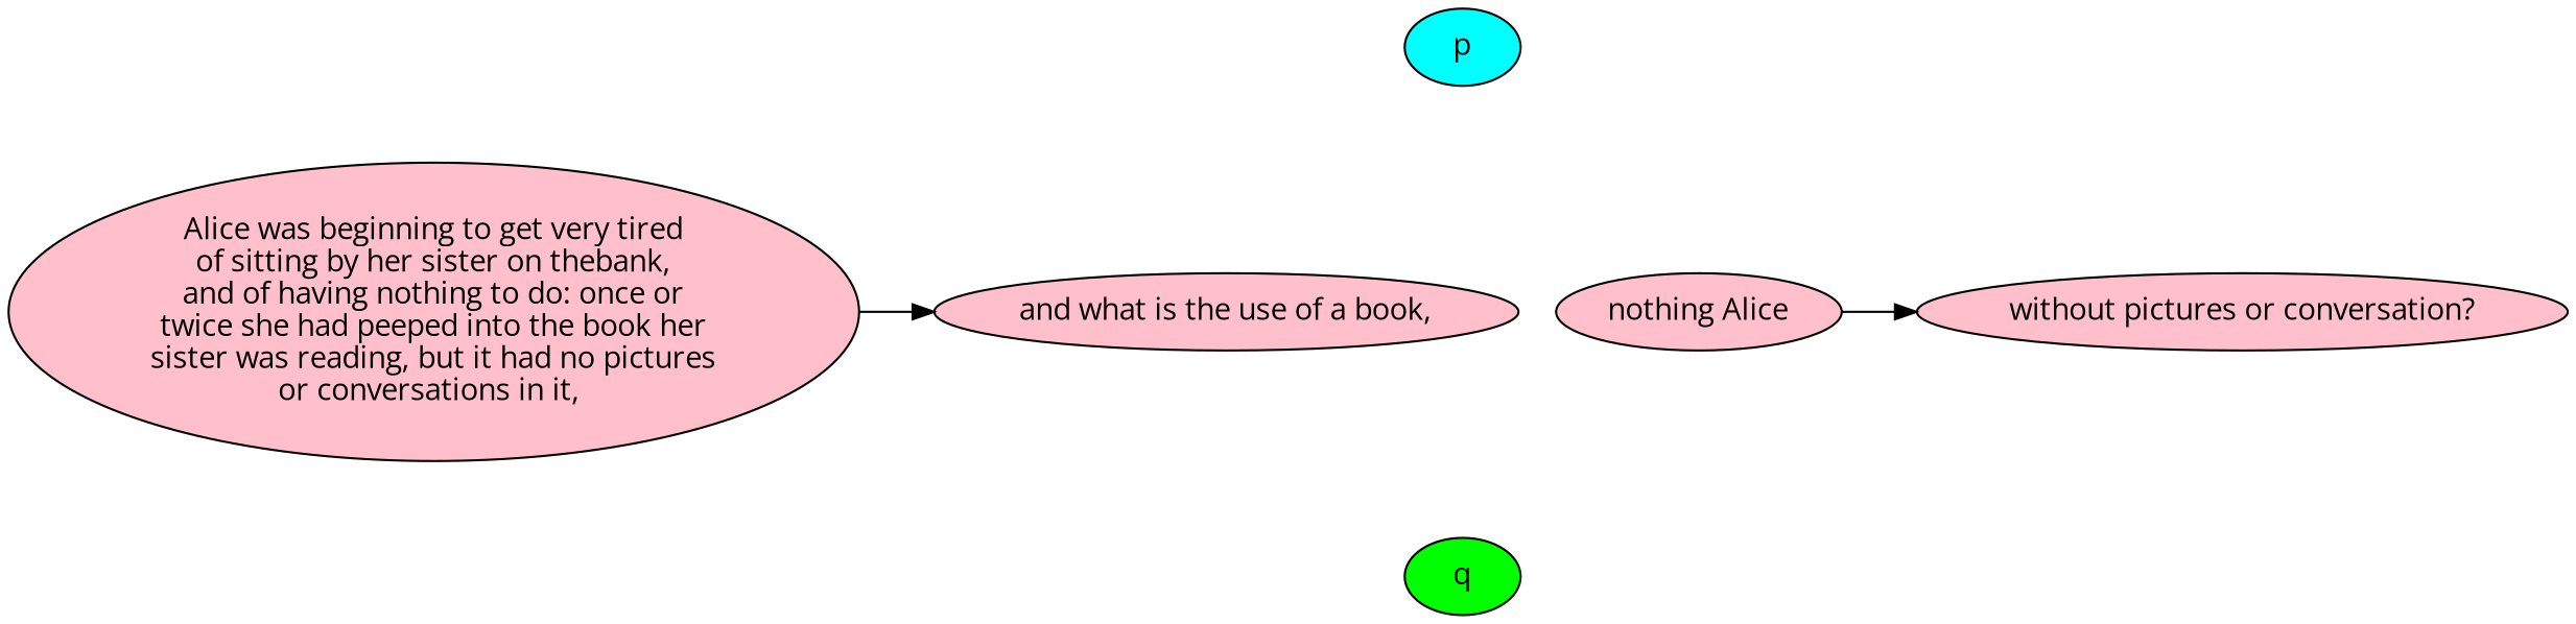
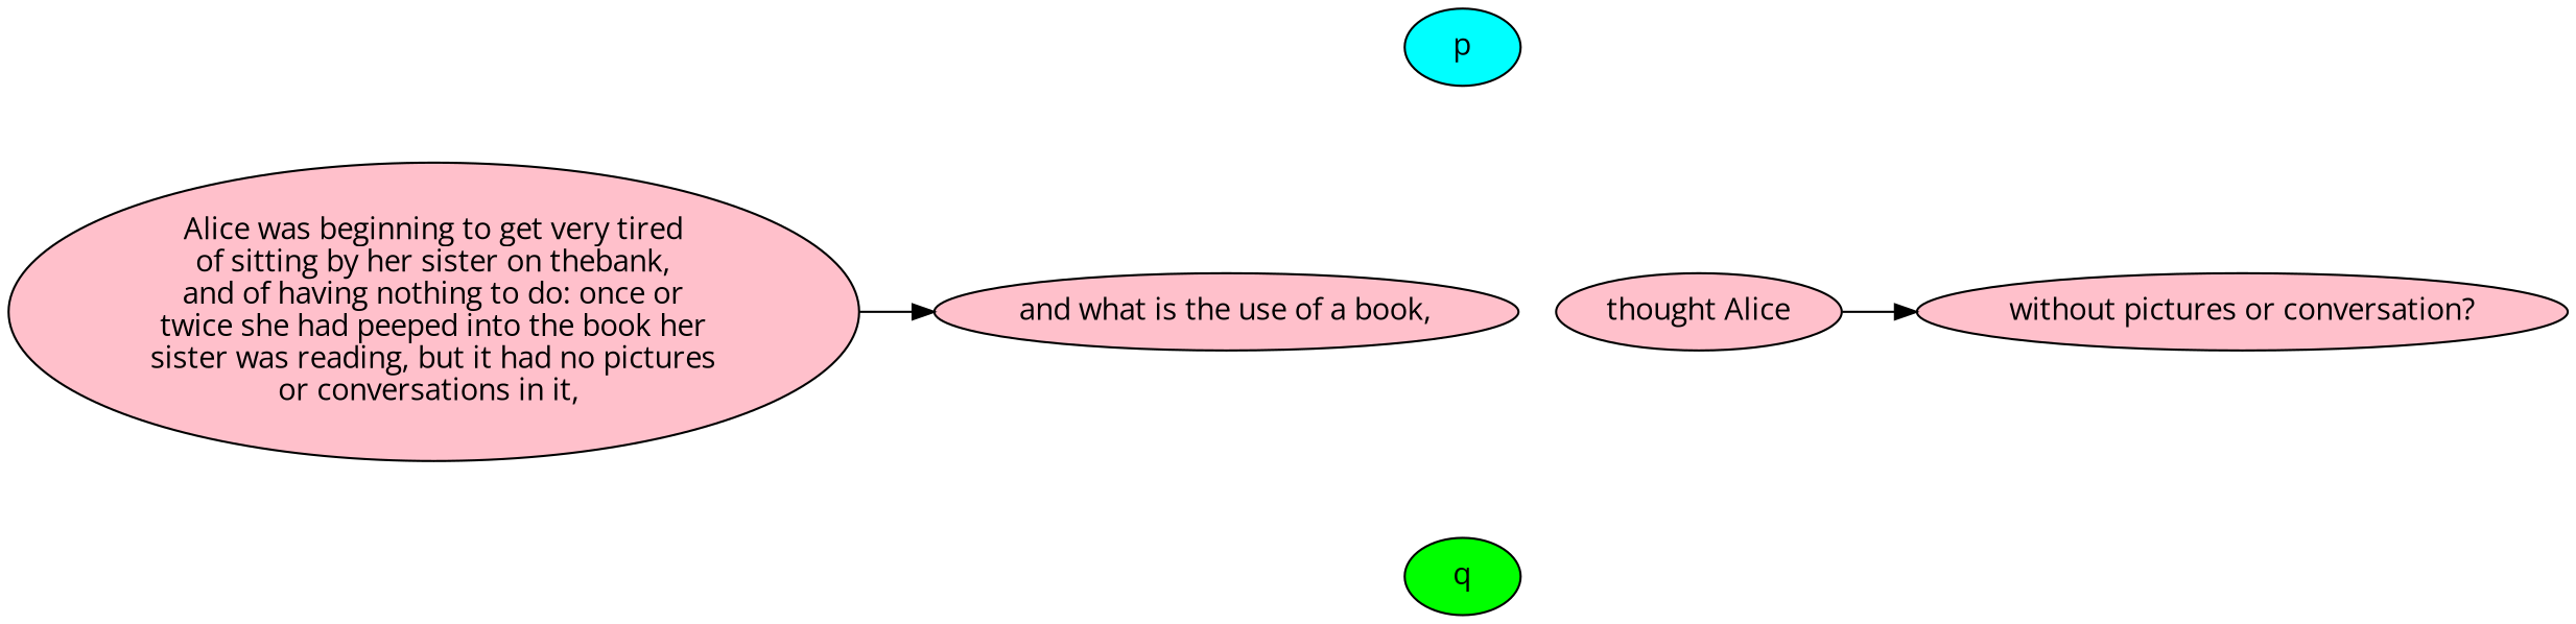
  digraph {
    fontname="Open Sans"
    node [fillcolor=pink fontname="Open Sans" style=filled rank=same]
    edge [fontname="Open Sans" style=invis]
    p [fillcolor=cyan rank=""]
    n2 [label="Alice was beginning to get very tired\nof sitting by her sister on thebank,\nand of having nothing to do: once or\ntwice she had peeped into the book her\nsister was reading, but it had no pictures\nor conversations in it, "]
    n3 [label="and what is the use of a book,"]
-   n4 [label="nothing Alice"]
+   n4 [label="thought Alice"]
    n5 [label="without pictures or conversation?"]
    q [fillcolor=green rank=""]
    subgraph sub_1 {
      p
    }
    subgraph sub_2 {
      n2
      n3
      n4
      n5
    }
    subgraph sub_3 {
      p
      n2
      n3
      n4
      n5
    }
    subgraph sub_4 {
      n2
      n3
      n4
      n5
    }
    subgraph sub_5 {
      q
    }
    subgraph sub_6 {
      n2
      n3
      n4
      n5
      q
    }
    p -> n2
    p -> n3
    p -> n4
    p -> n5
    n2 -> n3 [constraint=false minlen=2 style=""]
    n2 -> q
    n3 -> q
    n4 -> n5 [constraint=false minlen=2 style=""]
    n4 -> q
    n5 -> q
  }
